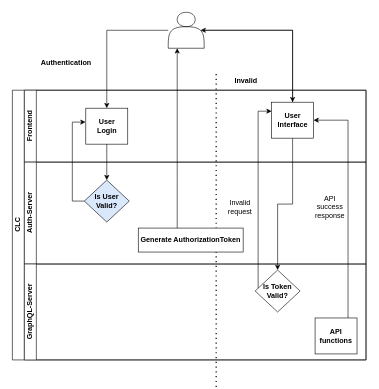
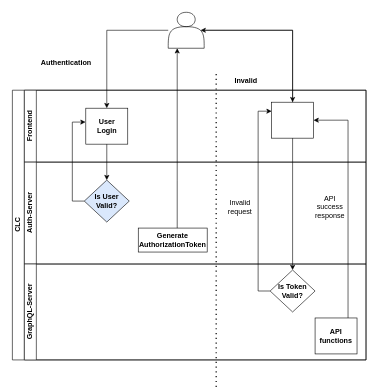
  <mxCell id="0" />
  <mxCell id="1" parent="0" />
  <mxCell id="2" value="CLC" style="swimlane;html=1;childLayout=stackLayout;resizeParent=1;resizeParentMax=0;horizontal=0;startSize=20;horizontalStack=0;" parent="1" vertex="1"><mxGeometry x="20" y="150" width="590" height="450" as="geometry" /></mxCell>
  <mxCell id="3" value="" style="edgeStyle=orthogonalEdgeStyle;rounded=0;orthogonalLoop=1;jettySize=auto;html=1;dashed=1;endArrow=none;endFill=0;" parent="2" edge="1"><mxGeometry relative="1" as="geometry"><mxPoint x="350" y="70" as="sourcePoint" /></mxGeometry></mxCell>
  <mxCell id="4" value="Frontend&lt;br&gt;" style="swimlane;html=1;startSize=20;horizontal=0;" parent="2" vertex="1"><mxGeometry x="20" width="570" height="120" as="geometry" /></mxCell>
  <mxCell id="5" value="" style="edgeStyle=orthogonalEdgeStyle;rounded=0;orthogonalLoop=1;jettySize=auto;html=1;" parent="4" edge="1"><mxGeometry relative="1" as="geometry"><mxPoint x="400" y="70" as="targetPoint" /></mxGeometry></mxCell>
  <mxCell id="6" value="" style="rounded=0;whiteSpace=wrap;html=1;" vertex="1" parent="4"><mxGeometry x="102.5" y="30" width="70" height="60" as="geometry" /></mxCell>
  <mxCell id="7" value="" style="rounded=0;whiteSpace=wrap;html=1;" vertex="1" parent="4"><mxGeometry x="412.5" y="20" width="70" height="60" as="geometry" /></mxCell>
  <mxCell id="8" value="" style="endArrow=none;dashed=1;html=1;dashPattern=1 3;strokeWidth=2;rounded=0;" edge="1" parent="4"><mxGeometry width="50" height="50" relative="1" as="geometry"><mxPoint x="320" y="495" as="sourcePoint" /><mxPoint x="320" y="-30" as="targetPoint" /></mxGeometry></mxCell>
  <mxCell id="9" value="User Login" style="text;html=1;strokeColor=none;fillColor=none;align=center;verticalAlign=middle;whiteSpace=wrap;rounded=0;fontStyle=1" vertex="1" parent="4"><mxGeometry x="108" y="45" width="60" height="30" as="geometry" /></mxCell>
- <mxCell id="10" value="User Interface" style="text;html=1;strokeColor=none;fillColor=none;align=center;verticalAlign=middle;whiteSpace=wrap;rounded=0;fontStyle=1" vertex="1" parent="4"><mxGeometry x="417.5" y="35" width="60" height="30" as="geometry" /></mxCell>
  <mxCell id="11" value="Auth-Server" style="swimlane;html=1;startSize=20;horizontal=0;" parent="2" vertex="1"><mxGeometry x="20" y="120" width="570" height="170" as="geometry" /></mxCell>
- <mxCell id="12" value="Generate AuthorizationToken" style="rounded=0;whiteSpace=wrap;html=1;fontStyle=1" vertex="1" parent="11"><mxGeometry x="190" y="110" width="175" height="40" as="geometry" /></mxCell>
+ <mxCell id="12" value="Generate AuthorizationToken" style="rounded=0;whiteSpace=wrap;html=1;fontStyle=1" vertex="1" parent="11"><mxGeometry x="190" y="110" width="115" height="40" as="geometry" /></mxCell>
  <mxCell id="13" value="Is User Valid?" style="rhombus;whiteSpace=wrap;html=1;fontStyle=1;fillColor=#dae8fc;" vertex="1" parent="11"><mxGeometry x="100" y="30" width="75" height="70" as="geometry" /></mxCell>
  <mxCell id="14" value="Invalid request" style="text;html=1;strokeColor=none;fillColor=none;align=center;verticalAlign=middle;whiteSpace=wrap;rounded=0;" vertex="1" parent="11"><mxGeometry x="330" y="60" width="60" height="30" as="geometry" /></mxCell>
  <mxCell id="15" value="API success response" style="text;html=1;strokeColor=none;fillColor=none;align=center;verticalAlign=middle;whiteSpace=wrap;rounded=0;" vertex="1" parent="11"><mxGeometry x="480" y="60" width="60" height="30" as="geometry" /></mxCell>
  <mxCell id="16" value="GraphQL-Server&lt;br&gt;" style="swimlane;html=1;startSize=20;horizontal=0;" parent="2" vertex="1"><mxGeometry x="20" y="290" width="570" height="160" as="geometry" /></mxCell>
  <mxCell id="17" value="API functions" style="rounded=0;whiteSpace=wrap;html=1;fontStyle=1" vertex="1" parent="16"><mxGeometry x="485" y="90" width="70" height="60" as="geometry" /></mxCell>
- <mxCell id="18" value="Is Token Valid?" style="rhombus;whiteSpace=wrap;html=1;fontStyle=1" vertex="1" parent="16"><mxGeometry x="385" y="10" width="75" height="70" as="geometry" /></mxCell>
+ <mxCell id="18" value="Is Token Valid?" style="rhombus;whiteSpace=wrap;html=1;fontStyle=1" vertex="1" parent="16"><mxGeometry x="410" y="10" width="75" height="70" as="geometry" /></mxCell>
  <mxCell id="19" style="edgeStyle=orthogonalEdgeStyle;rounded=0;orthogonalLoop=1;jettySize=auto;html=1;entryX=0.5;entryY=0;entryDx=0;entryDy=0;" edge="1" parent="2" source="6" target="13"><mxGeometry relative="1" as="geometry" /></mxCell>
  <mxCell id="20" style="edgeStyle=orthogonalEdgeStyle;rounded=0;orthogonalLoop=1;jettySize=auto;html=1;entryX=-0.007;entryY=0.386;entryDx=0;entryDy=0;entryPerimeter=0;" edge="1" parent="2" source="13" target="6"><mxGeometry relative="1" as="geometry"><Array as="points"><mxPoint x="100" y="185" /><mxPoint x="100" y="53" /></Array></mxGeometry></mxCell>
  <mxCell id="21" style="edgeStyle=orthogonalEdgeStyle;rounded=0;orthogonalLoop=1;jettySize=auto;html=1;entryX=0;entryY=0.25;entryDx=0;entryDy=0;" edge="1" parent="2" source="18" target="7"><mxGeometry relative="1" as="geometry"><mxPoint x="400" y="380" as="targetPoint" /><Array as="points"><mxPoint x="410" y="335" /><mxPoint x="410" y="35" /></Array></mxGeometry></mxCell>
  <mxCell id="22" style="edgeStyle=orthogonalEdgeStyle;rounded=0;orthogonalLoop=1;jettySize=auto;html=1;entryX=1;entryY=0.5;entryDx=0;entryDy=0;" edge="1" parent="2" source="17" target="7"><mxGeometry relative="1" as="geometry"><Array as="points"><mxPoint x="560" y="50" /></Array></mxGeometry></mxCell>
  <mxCell id="23" style="edgeStyle=orthogonalEdgeStyle;rounded=0;orthogonalLoop=1;jettySize=auto;html=1;entryX=0.5;entryY=0;entryDx=0;entryDy=0;" edge="1" parent="2" source="7" target="18"><mxGeometry relative="1" as="geometry" /></mxCell>
  <mxCell id="24" style="edgeStyle=orthogonalEdgeStyle;rounded=0;orthogonalLoop=1;jettySize=auto;html=1;" edge="1" parent="1" source="26" target="6"><mxGeometry relative="1" as="geometry" /></mxCell>
  <mxCell id="25" style="edgeStyle=orthogonalEdgeStyle;rounded=0;orthogonalLoop=1;jettySize=auto;html=1;entryX=0.5;entryY=0;entryDx=0;entryDy=0;" edge="1" parent="1" source="26" target="7"><mxGeometry relative="1" as="geometry" /></mxCell>
  <mxCell id="26" value="" style="shape=actor;whiteSpace=wrap;html=1;" vertex="1" parent="1"><mxGeometry x="280" y="20" width="60" height="60" as="geometry" /></mxCell>
  <mxCell id="27" value="&lt;b&gt;Authentication&lt;/b&gt;" style="text;html=1;strokeColor=none;fillColor=none;align=center;verticalAlign=middle;whiteSpace=wrap;rounded=0;" vertex="1" parent="1"><mxGeometry x="80" y="90" width="60" height="30" as="geometry" /></mxCell>
  <mxCell id="28" value="&lt;b&gt;Invalid&lt;/b&gt;" style="text;html=1;strokeColor=none;fillColor=none;align=center;verticalAlign=middle;whiteSpace=wrap;rounded=0;" vertex="1" parent="1"><mxGeometry x="380" y="120" width="60" height="30" as="geometry" /></mxCell>
  <mxCell id="29" style="edgeStyle=orthogonalEdgeStyle;rounded=0;orthogonalLoop=1;jettySize=auto;html=1;entryX=0.9;entryY=0.5;entryDx=0;entryDy=0;entryPerimeter=0;" edge="1" parent="1" source="7" target="26"><mxGeometry relative="1" as="geometry"><mxPoint x="350" y="50" as="targetPoint" /><Array as="points"><mxPoint x="488" y="50" /></Array></mxGeometry></mxCell>
  <mxCell id="30" style="edgeStyle=orthogonalEdgeStyle;rounded=0;orthogonalLoop=1;jettySize=auto;html=1;entryX=0.25;entryY=1;entryDx=0;entryDy=0;" edge="1" parent="1" source="12" target="26"><mxGeometry relative="1" as="geometry"><Array as="points"><mxPoint x="295" y="300" /><mxPoint x="295" y="300" /></Array></mxGeometry></mxCell>
